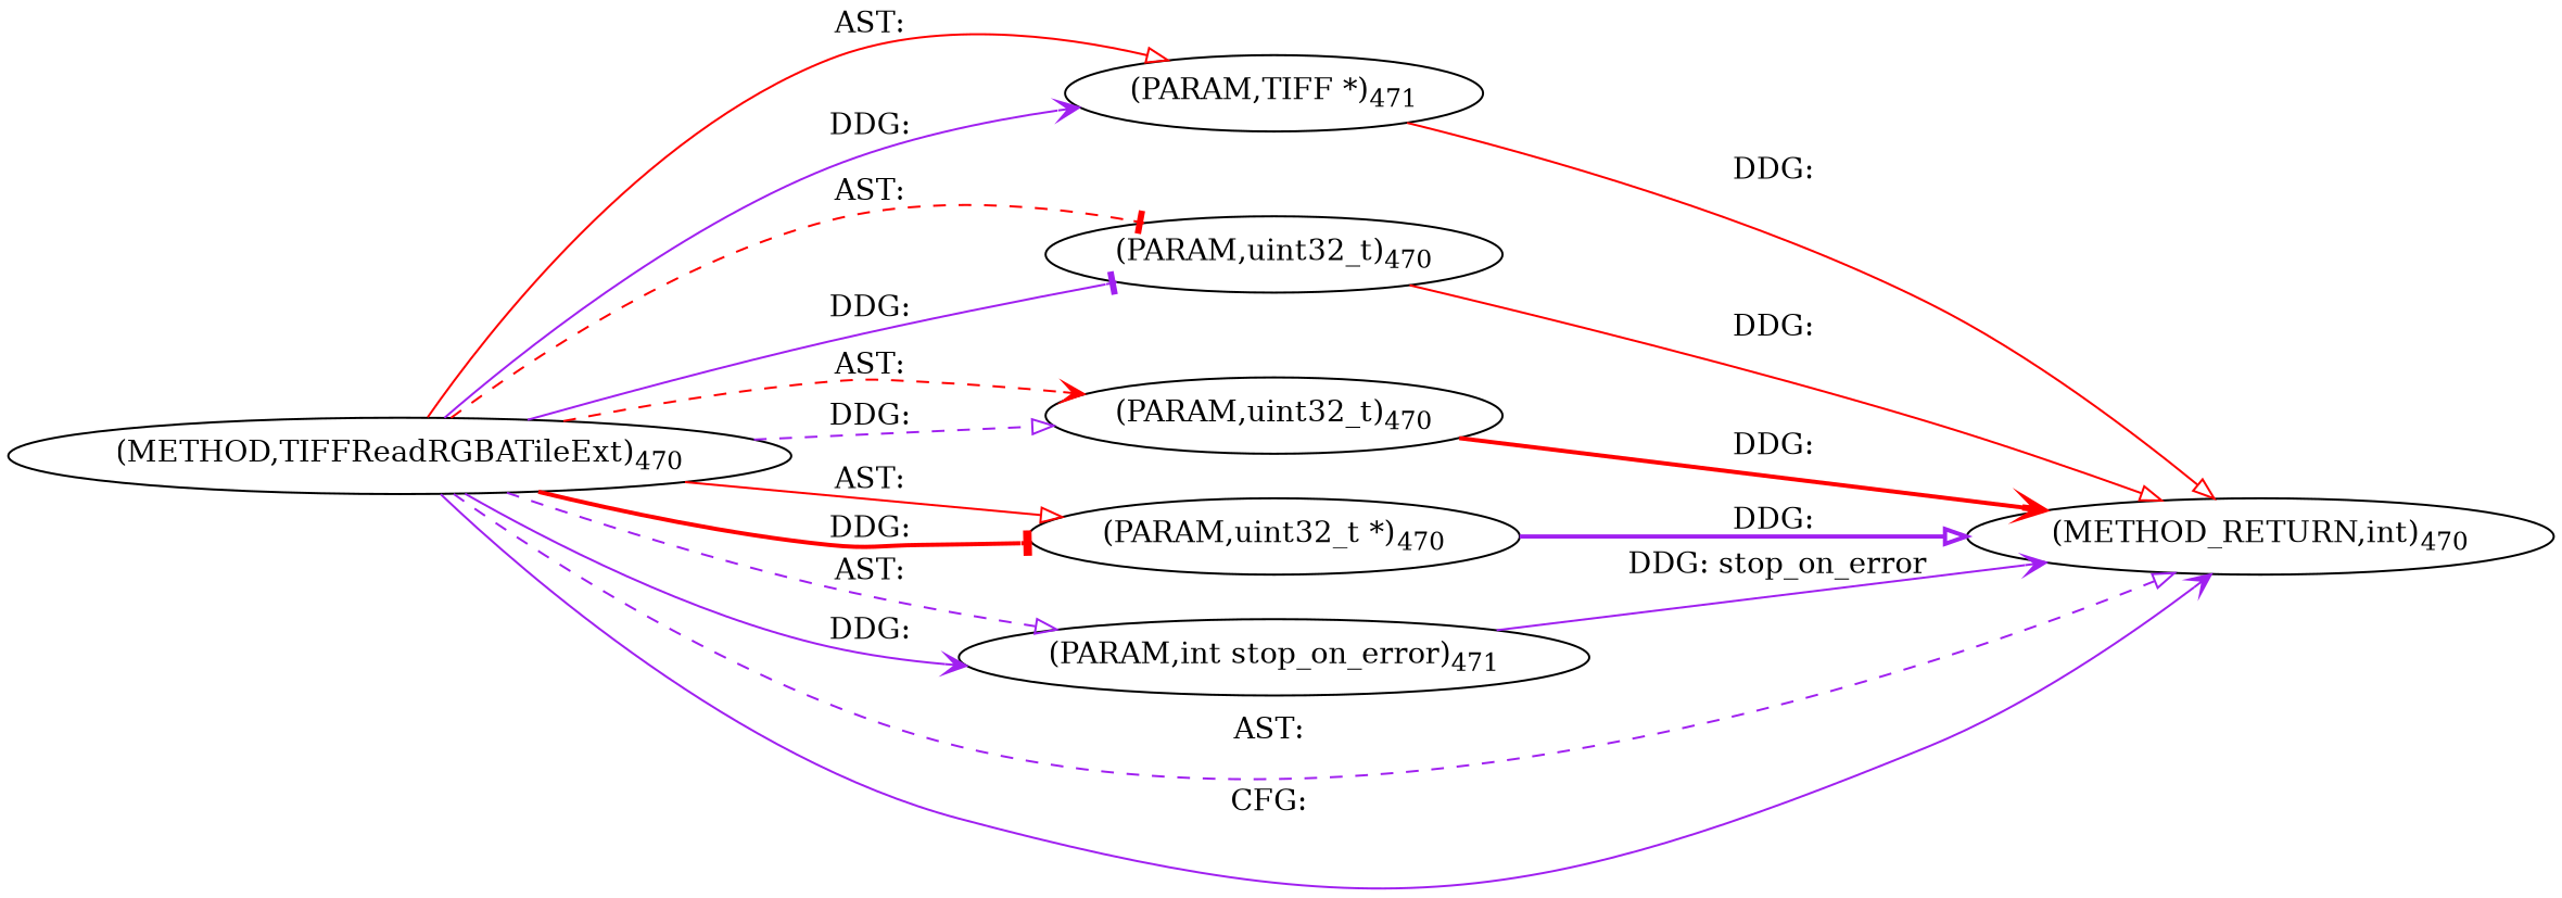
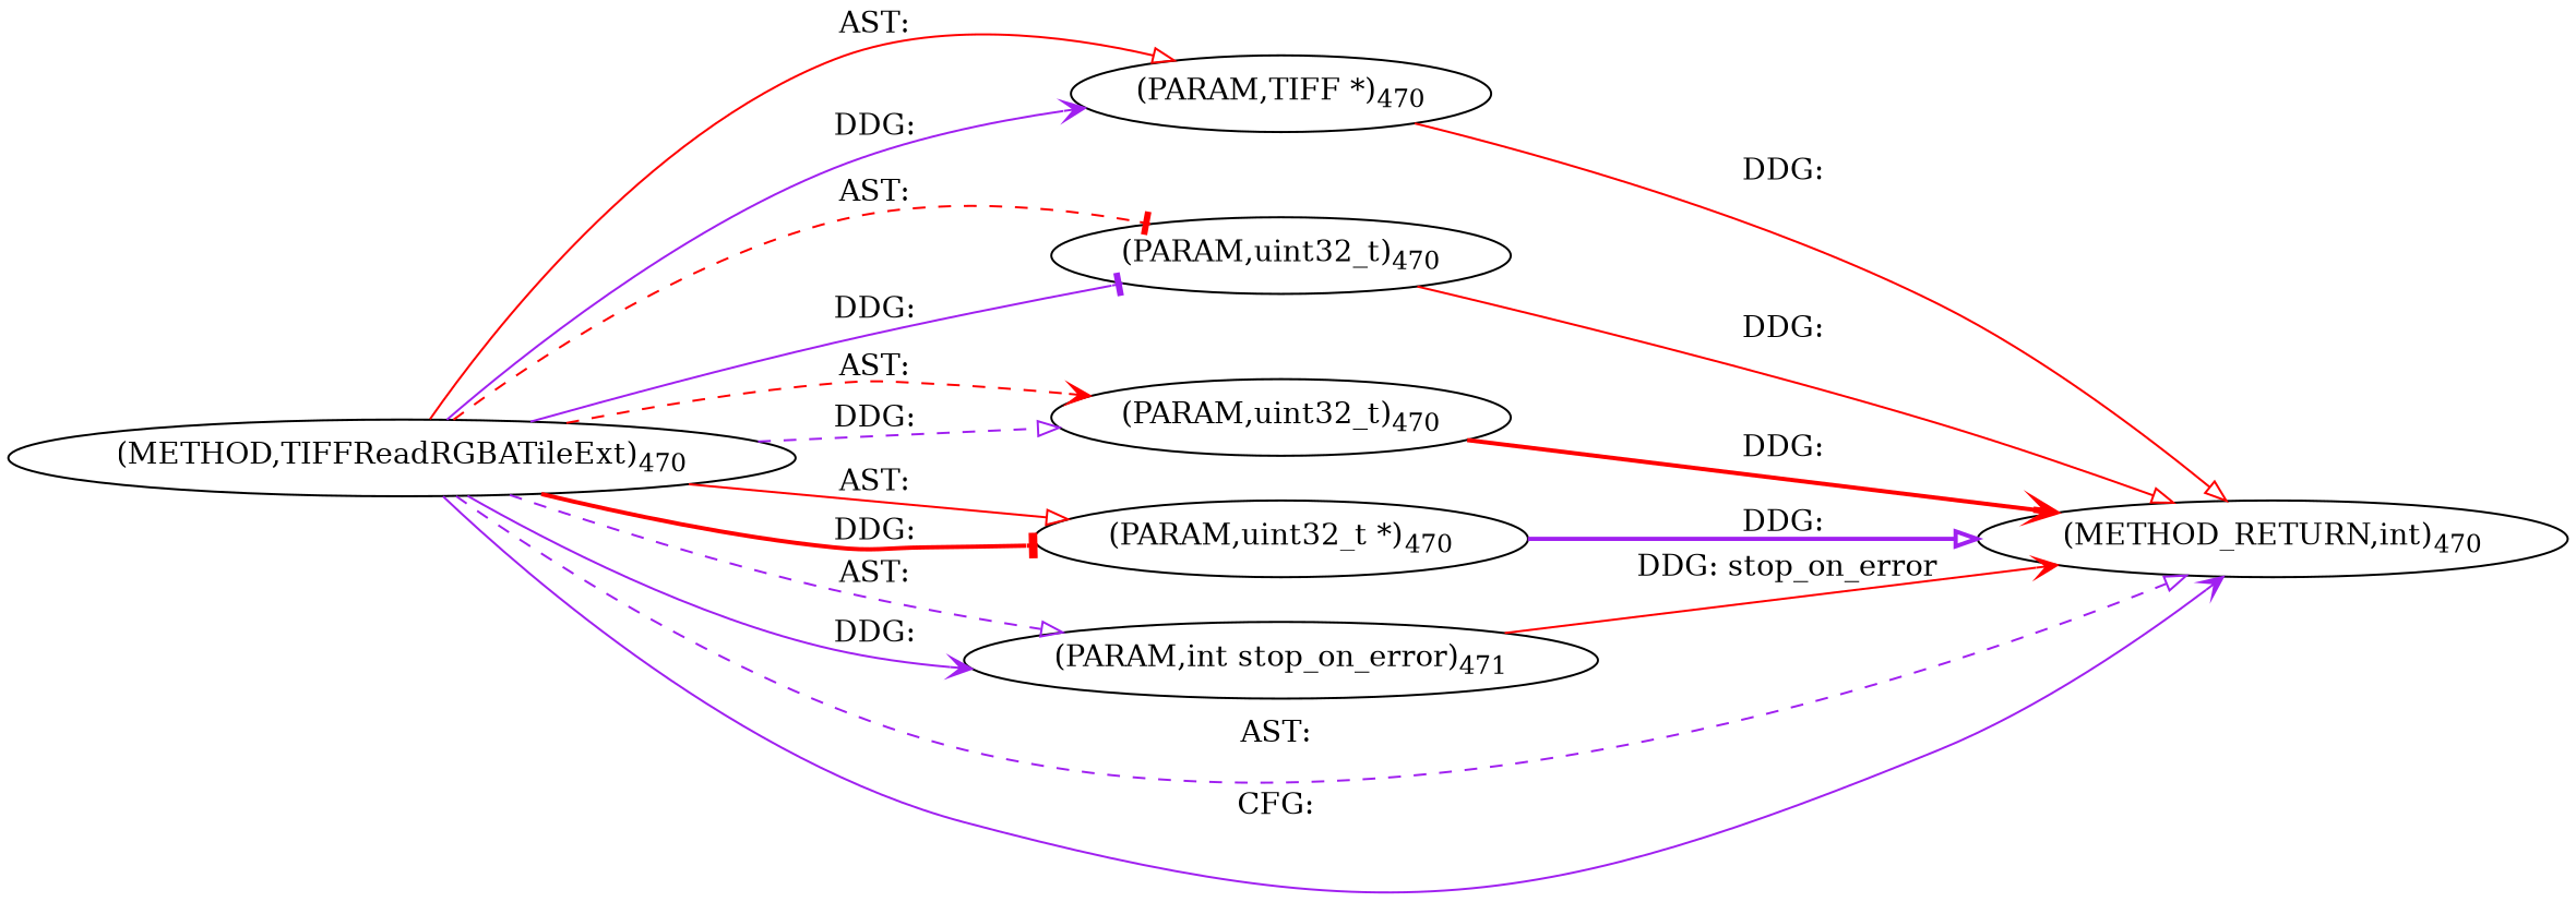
  digraph {
    rankdir=LR
    edge [arrowhead=onormal color=purple style=solid]
    n1 [label=<(METHOD,TIFFReadRGBATileExt)<SUB>470</SUB>>]
-   n2 [label=<(PARAM,TIFF *)<SUB>471</SUB>>]
+   n2 [label=<(PARAM,TIFF *)<SUB>470</SUB>>]
    n3 [label=<(PARAM,uint32_t)<SUB>470</SUB>>]
    n4 [label=<(PARAM,uint32_t)<SUB>470</SUB>>]
    n5 [label=<(PARAM,uint32_t *)<SUB>470</SUB>>]
    n6 [label=<(PARAM,int stop_on_error)<SUB>471</SUB>>]
    n7 [label=<(METHOD_RETURN,int)<SUB>470</SUB>>]
    n1 -> n2 [color=red label="AST: "]
    n1 -> n2 [arrowhead=vee label="DDG: "]
    n1 -> n3 [arrowhead=tee color=red label="AST: " style=dashed]
    n1 -> n3 [arrowhead=tee label="DDG: "]
    n1 -> n4 [arrowhead=vee color=red label="AST: " style=dashed]
    n1 -> n4 [label="DDG: " style=dashed]
    n1 -> n5 [color=red label="AST: "]
    n1 -> n5 [arrowhead=tee color=red label="DDG: " style=bold]
    n1 -> n6 [label="AST: " style=dashed]
    n1 -> n6 [arrowhead=vee label="DDG: "]
    n1 -> n7 [label="AST: " style=dashed]
    n1 -> n7 [arrowhead=vee label="CFG: "]
    n2 -> n7 [color=red label="DDG: "]
    n3 -> n7 [color=red label="DDG: "]
    n4 -> n7 [arrowhead=vee color=red label="DDG: " style=bold]
    n5 -> n7 [label="DDG: " style=bold]
-   n6 -> n7 [arrowhead=vee label="DDG: stop_on_error"]
+   n6 -> n7 [arrowhead=vee color=red label="DDG: stop_on_error"]
  }
